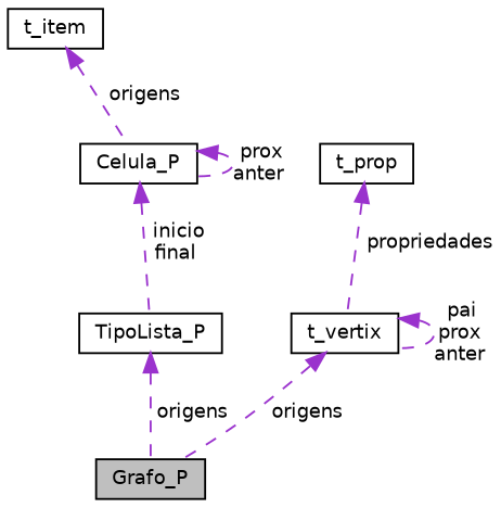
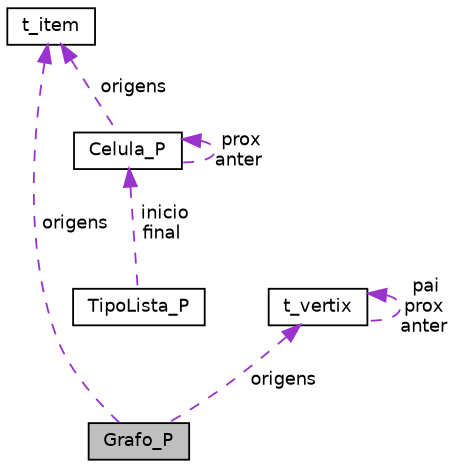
  digraph {
    node [color=black fillcolor=white fontname=Helvetica fontsize=10 shape=record style=filled]
    edge [color=darkorchid3 dir=back fontname=Helvetica fontsize=10 labelfontname=Helvetica labelfontsize=10 style=dashed]
    n1 [fillcolor=grey75 fontcolor=black height=0.2 label=Grafo_P width=0.4]
    n2 [height=0.2 label=TipoLista_P width=0.4]
    n3 [height=0.2 label=t_vertix width=0.4]
    n4 [height=0.2 label=Celula_P width=0.4]
    n5 [height=0.2 label=t_item width=0.4]
-   n6 [height=0.2 label=t_prop width=0.4]
-   n2 -> n1 [label=" origens"]
+   n5 -> n1 [label=" origens"]
    n3 -> n1 [label=" origens"]
    n3 -> n3 [label=" pai\nprox\nanter"]
    n4 -> n2 [label=" inicio\nfinal"]
    n4 -> n4 [label=" prox\nanter"]
    n5 -> n4 [label=" origens"]
-   n6 -> n3 [label=" propriedades"]
  }
